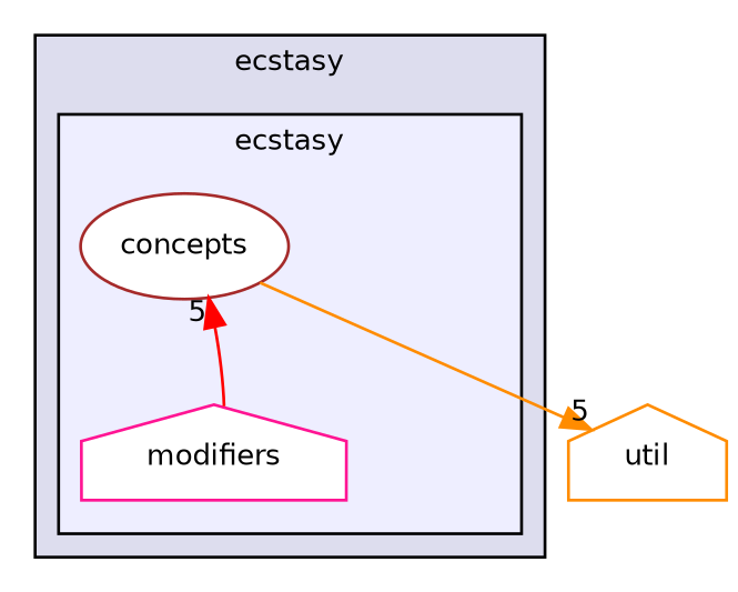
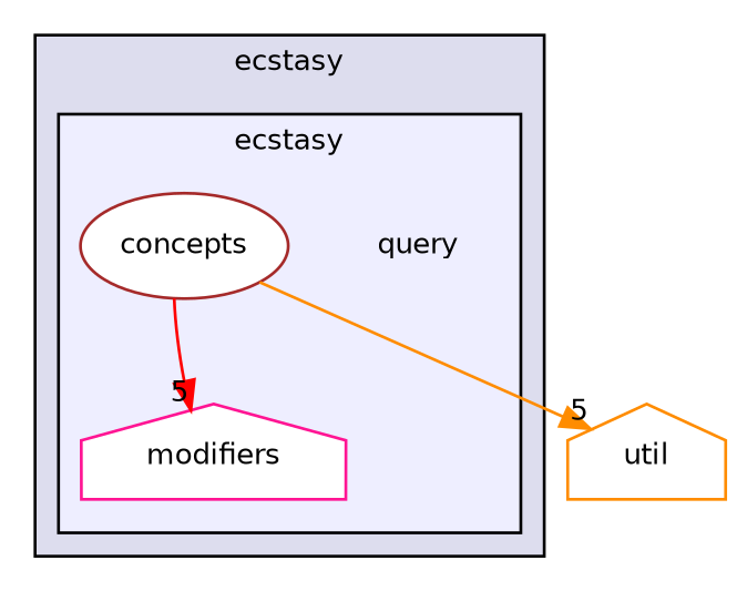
  digraph {
    compound=true
    node [color=brown fontname=Helvetica fontsize=10 shape=house fillcolor=white style=filled]
    edge [headlabel=5 labeldistance=1.5 labelfontname=Helvetica labelfontsize=10]
+   n1 [label=query shape=plaintext fillcolor="" style=""]
    n2 [label=concepts shape=ellipse]
    n3 [color=deeppink label=modifiers]
    n4 [color=darkorange label=util]
    subgraph cluster_1 {
      bgcolor="#ddddee"
      fontname=Helvetica
      fontsize=10
      label=ecstasy
      pencolor=black
      subgraph cluster_2 {
        bgcolor="#eeeeff"
        fontname=Helvetica
        fontsize=10
        label=ecstasy
        pencolor=black
+       n1
        n2
        n3
      }
    }
    n2 -> n4 [color=darkorange]
-   n3 -> n2 [color=red]
+   n2 -> n3 [color=red]
  }
